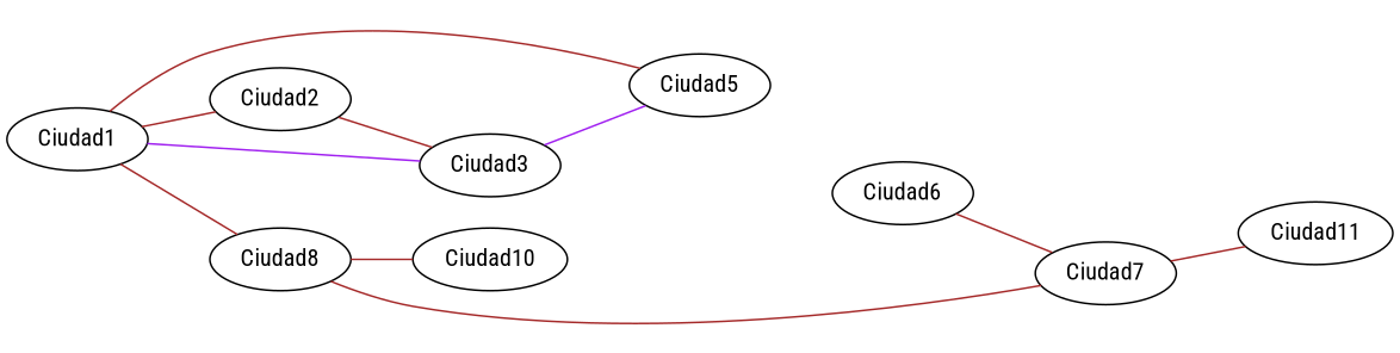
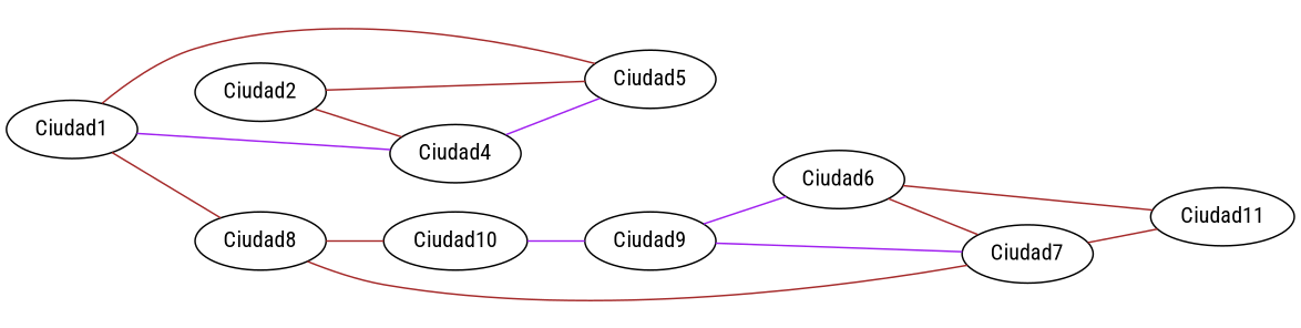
  strict graph {
    fontname="Roboto Condensed"
    rankdir=LR
    node [fontname="Roboto Condensed"]
    edge [color=brown fontname="Roboto Condensed"]
    n1 [color=black label=Ciudad1]
    n2 [color=black label=Ciudad2]
-   n3 [color=black label=Ciudad3]
+   n3 [color=black label=Ciudad4]
    n4 [label=Ciudad8]
    n5 [color=black label=Ciudad5]
    n6 [label=Ciudad6]
    n7 [label=Ciudad7]
+   n8 [label=Ciudad9]
    n9 [label=Ciudad11]
    n10 [label=Ciudad10]
-   n1 -- n2
+   n5 -- n2
    n1 -- n3 [color=purple]
    n1 -- n4
    n2 -- n3
    n3 -- n5 [color=purple]
    n4 -- n10
    n5 -- n1
    n6 -- n7
    n7 -- n4
+   n7 -- n8 [color=purple]
    n7 -- n9
+   n8 -- n6 [color=purple]
+   n9 -- n6
+   n10 -- n8 [color=purple]
  }
